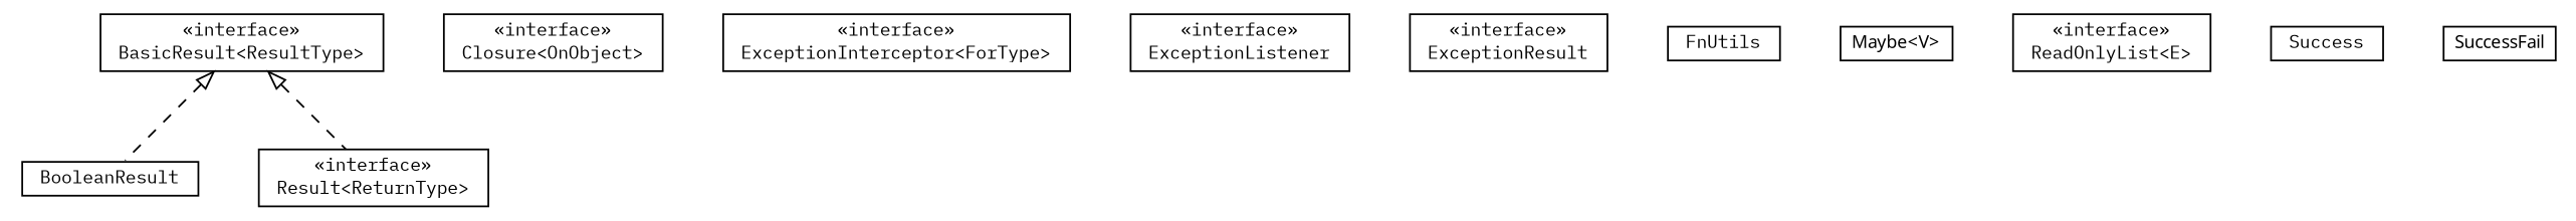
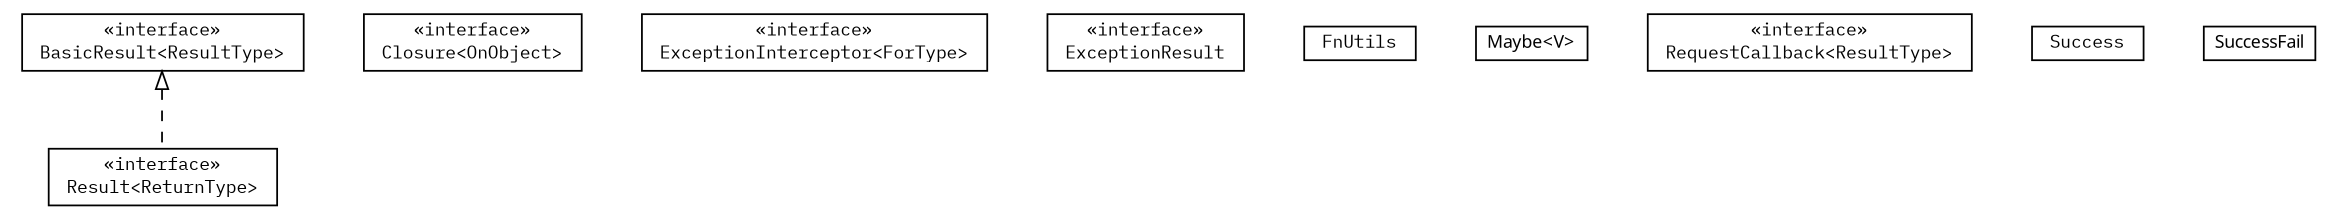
  digraph {
    fontname="IBM Plex Mono"
    nodesep=0.25
    ranksep=0.5
    node [fontcolor=black fontname="IBM Plex Mono" fontsize=10.0 shape=plaintext]
    edge [arrowtail=empty dir=back fontname="IBM Plex Mono" fontsize=10 headport=p labelfontname=arial labelfontsize=10 style=dashed tailport=p]
    n1 [label=<<table title="io.nextweb.fn.BasicResult" border="0" cellborder="1" cellspacing="0" cellpadding="2" port="p" href="./BasicResult.html"> 		<tr><td><table border="0" cellspacing="0" cellpadding="1"> <tr><td align="center" balign="center"> &#171;interface&#187; </td></tr> <tr><td align="center" balign="center"> BasicResult&lt;ResultType&gt; </td></tr> 		</table></td></tr> 		</table>>]
-   n2 [label=<<table title="io.nextweb.fn.BooleanResult" border="0" cellborder="1" cellspacing="0" cellpadding="2" port="p" href="./BooleanResult.html"> 		<tr><td><table border="0" cellspacing="0" cellpadding="1"> <tr><td align="center" balign="center"> BooleanResult </td></tr> 		</table></td></tr> 		</table>>]
    n3 [label=<<table title="io.nextweb.fn.Result" border="0" cellborder="1" cellspacing="0" cellpadding="2" port="p" href="./Result.html"> 		<tr><td><table border="0" cellspacing="0" cellpadding="1"> <tr><td align="center" balign="center"> &#171;interface&#187; </td></tr> <tr><td align="center" balign="center"> Result&lt;ReturnType&gt; </td></tr> 		</table></td></tr> 		</table>>]
    n4 [label=<<table title="io.nextweb.fn.Closure" border="0" cellborder="1" cellspacing="0" cellpadding="2" port="p" href="./Closure.html"> 		<tr><td><table border="0" cellspacing="0" cellpadding="1"> <tr><td align="center" balign="center"> &#171;interface&#187; </td></tr> <tr><td align="center" balign="center"> Closure&lt;OnObject&gt; </td></tr> 		</table></td></tr> 		</table>>]
    n5 [label=<<table title="io.nextweb.fn.ExceptionInterceptor" border="0" cellborder="1" cellspacing="0" cellpadding="2" port="p" href="./ExceptionInterceptor.html"> 		<tr><td><table border="0" cellspacing="0" cellpadding="1"> <tr><td align="center" balign="center"> &#171;interface&#187; </td></tr> <tr><td align="center" balign="center"> ExceptionInterceptor&lt;ForType&gt; </td></tr> 		</table></td></tr> 		</table>>]
-   n6 [label=<<table title="io.nextweb.fn.ExceptionListener" border="0" cellborder="1" cellspacing="0" cellpadding="2" port="p" href="./ExceptionListener.html"> 		<tr><td><table border="0" cellspacing="0" cellpadding="1"> <tr><td align="center" balign="center"> &#171;interface&#187; </td></tr> <tr><td align="center" balign="center"> ExceptionListener </td></tr> 		</table></td></tr> 		</table>>]
    n7 [label=<<table title="io.nextweb.fn.ExceptionResult" border="0" cellborder="1" cellspacing="0" cellpadding="2" port="p" href="./ExceptionResult.html"> 		<tr><td><table border="0" cellspacing="0" cellpadding="1"> <tr><td align="center" balign="center"> &#171;interface&#187; </td></tr> <tr><td align="center" balign="center"> ExceptionResult </td></tr> 		</table></td></tr> 		</table>>]
    n8 [label=<<table title="io.nextweb.fn.FnUtils" border="0" cellborder="1" cellspacing="0" cellpadding="2" port="p" href="./FnUtils.html"> 		<tr><td><table border="0" cellspacing="0" cellpadding="1"> <tr><td align="center" balign="center"> FnUtils </td></tr> 		</table></td></tr> 		</table>>]
    n9 [label=<<table title="io.nextweb.fn.Maybe" border="0" cellborder="1" cellspacing="0" cellpadding="2" port="p" href="./Maybe.html"> 		<tr><td><table border="0" cellspacing="0" cellpadding="1"> <tr><td align="center" balign="center"><font face="ariali"> Maybe&lt;V&gt; </font></td></tr> 		</table></td></tr> 		</table>>]
-   n10 [label=<<table title="io.nextweb.fn.ReadOnlyList" border="0" cellborder="1" cellspacing="0" cellpadding="2" port="p" href="./ReadOnlyList.html"> 		<tr><td><table border="0" cellspacing="0" cellpadding="1"> <tr><td align="center" balign="center"> &#171;interface&#187; </td></tr> <tr><td align="center" balign="center"> ReadOnlyList&lt;E&gt; </td></tr> 		</table></td></tr> 		</table>>]
+   n11 [label=<<table title="io.nextweb.fn.RequestCallback" border="0" cellborder="1" cellspacing="0" cellpadding="2" port="p" href="./RequestCallback.html"> 		<tr><td><table border="0" cellspacing="0" cellpadding="1"> <tr><td align="center" balign="center"> &#171;interface&#187; </td></tr> <tr><td align="center" balign="center"> RequestCallback&lt;ResultType&gt; </td></tr> 		</table></td></tr> 		</table>>]
    n12 [label=<<table title="io.nextweb.fn.Success" border="0" cellborder="1" cellspacing="0" cellpadding="2" port="p" href="./Success.html"> 		<tr><td><table border="0" cellspacing="0" cellpadding="1"> <tr><td align="center" balign="center"> Success </td></tr> 		</table></td></tr> 		</table>>]
    n13 [label=<<table title="io.nextweb.fn.SuccessFail" border="0" cellborder="1" cellspacing="0" cellpadding="2" port="p" href="./SuccessFail.html"> 		<tr><td><table border="0" cellspacing="0" cellpadding="1"> <tr><td align="center" balign="center"><font face="ariali"> SuccessFail </font></td></tr> 		</table></td></tr> 		</table>>]
-   n1 -> n2
    n1 -> n3
  }
